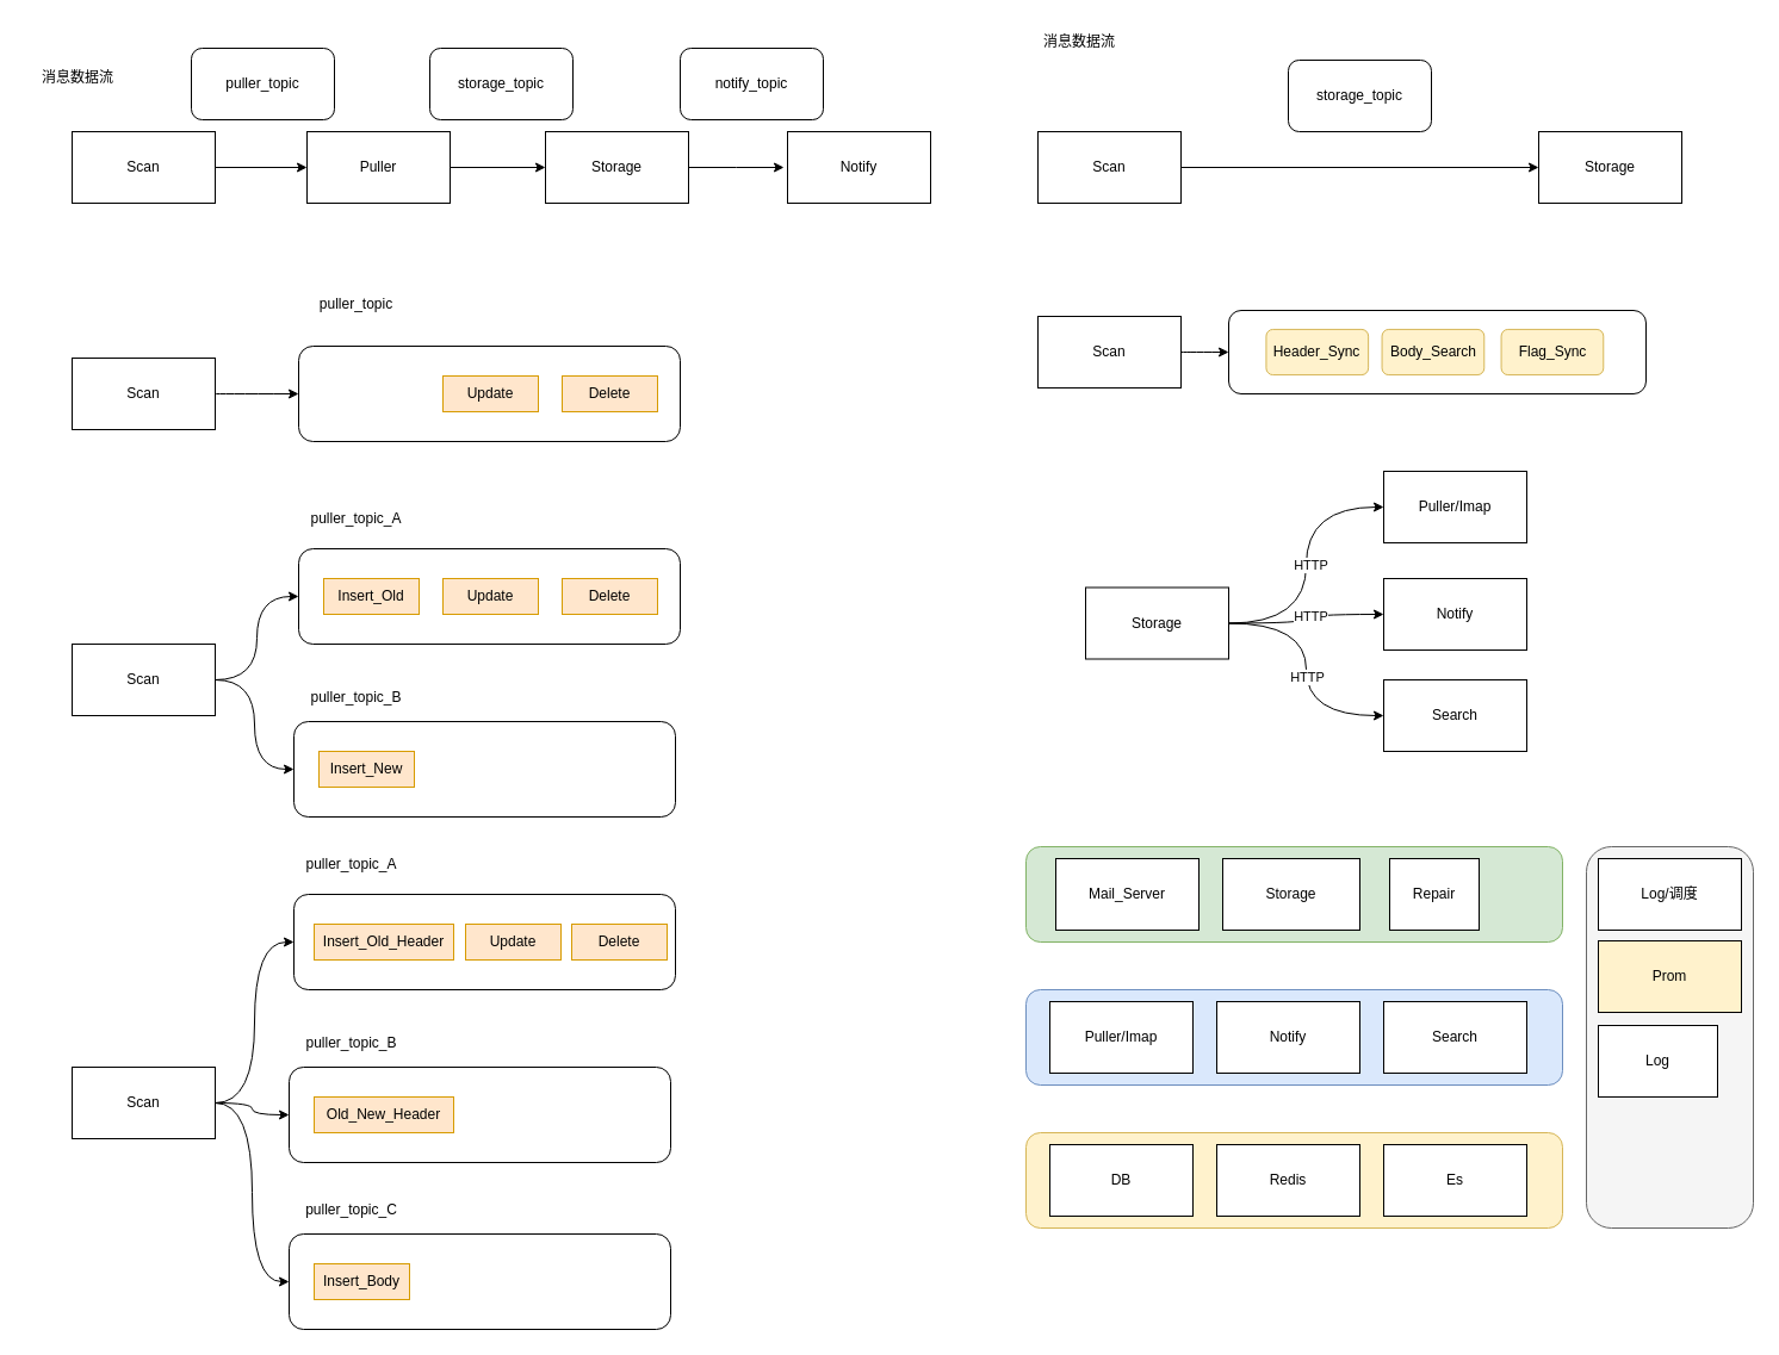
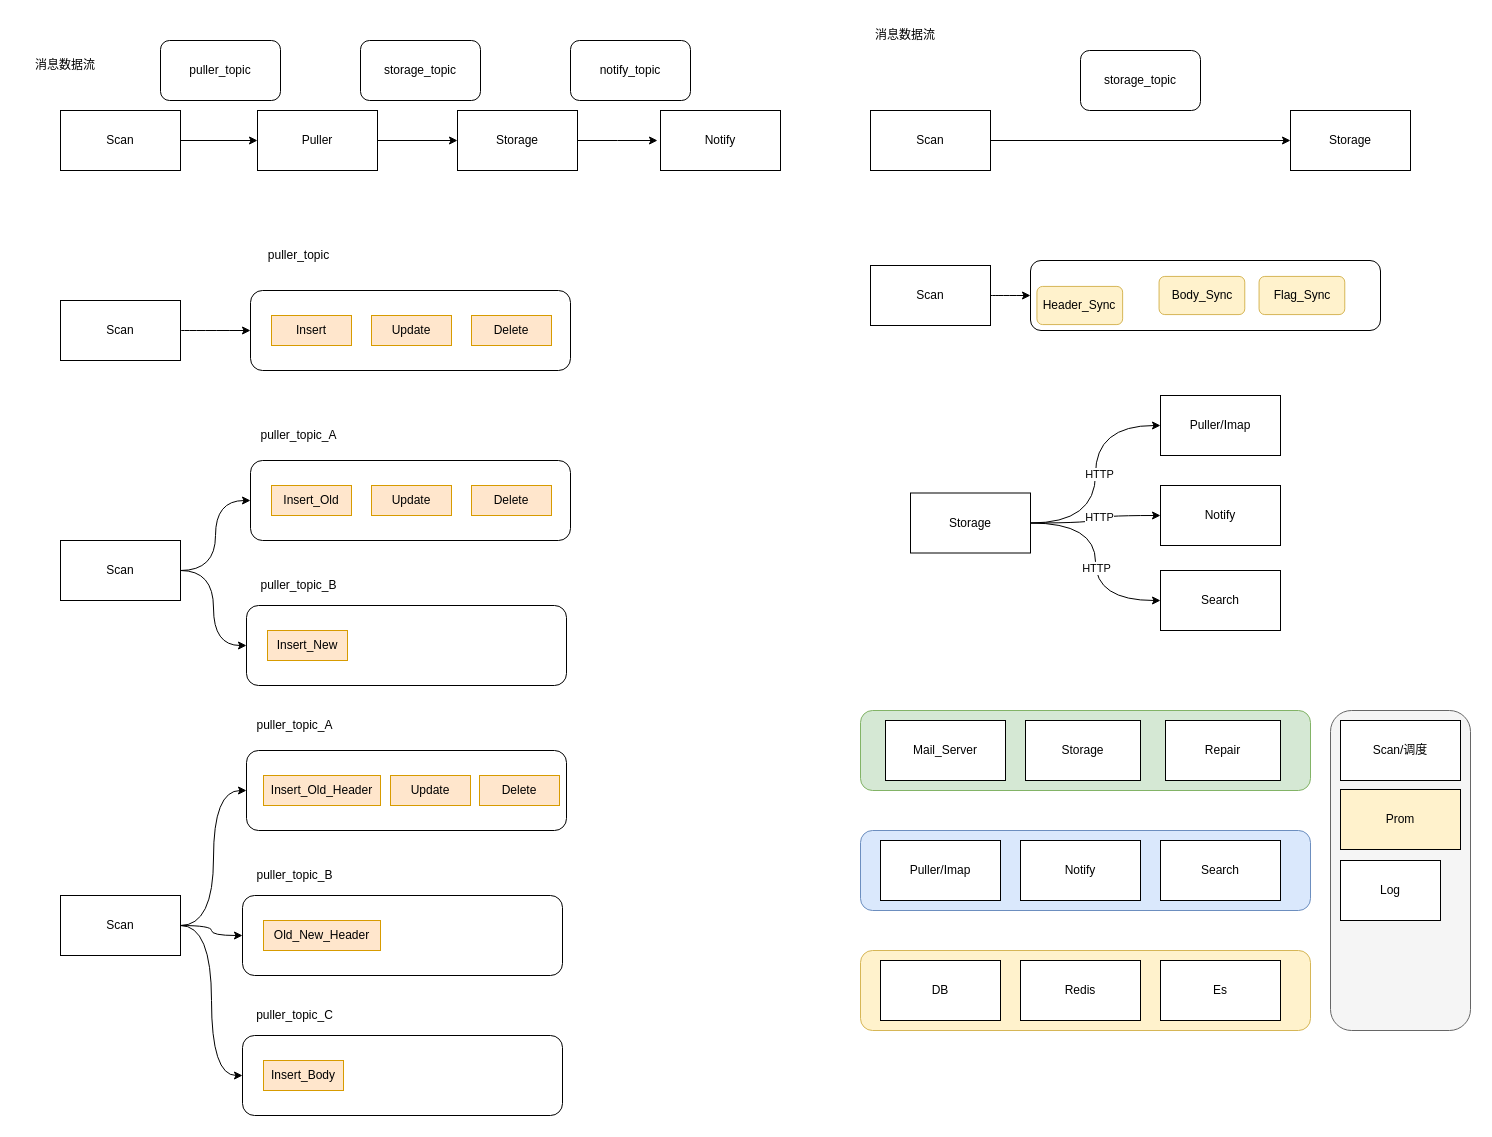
  <mxCell id="0" />
  <mxCell id="1" parent="0" />
  <mxCell id="2" value="" style="rounded=1;whiteSpace=wrap;html=1;fillColor=#f5f5f5;strokeColor=#666666;fontColor=#333333;" vertex="1" parent="1"><mxGeometry x="1330" y="710" width="140" height="320" as="geometry" /></mxCell>
  <mxCell id="3" value="" style="rounded=1;whiteSpace=wrap;html=1;fillColor=#d5e8d4;strokeColor=#82b366;" vertex="1" parent="1"><mxGeometry x="860" y="710" width="450" height="80" as="geometry" /></mxCell>
  <mxCell id="4" value="" style="rounded=1;whiteSpace=wrap;html=1;fillColor=#fff2cc;strokeColor=#d6b656;" vertex="1" parent="1"><mxGeometry x="860" y="950" width="450" height="80" as="geometry" /></mxCell>
  <mxCell id="5" value="" style="rounded=1;whiteSpace=wrap;html=1;fillColor=#dae8fc;strokeColor=#6c8ebf;" vertex="1" parent="1"><mxGeometry x="860" y="830" width="450" height="80" as="geometry" /></mxCell>
  <mxCell id="6" value="&lt;p&gt;&lt;br&gt;&lt;/p&gt;" style="rounded=1;whiteSpace=wrap;html=1;" vertex="1" parent="1"><mxGeometry x="250" y="290" width="320" height="80" as="geometry" /></mxCell>
  <mxCell id="7" value="" style="edgeStyle=orthogonalEdgeStyle;rounded=0;orthogonalLoop=1;jettySize=auto;html=1;" edge="1" parent="1" source="8" target="10"><mxGeometry relative="1" as="geometry" /></mxCell>
  <mxCell id="8" value="Scan" style="rounded=0;whiteSpace=wrap;html=1;" vertex="1" parent="1"><mxGeometry x="60" y="110" width="120" height="60" as="geometry" /></mxCell>
  <mxCell id="9" value="" style="edgeStyle=orthogonalEdgeStyle;rounded=0;orthogonalLoop=1;jettySize=auto;html=1;" edge="1" parent="1" source="10" target="12"><mxGeometry relative="1" as="geometry" /></mxCell>
  <mxCell id="10" value="Puller" style="rounded=0;whiteSpace=wrap;html=1;" vertex="1" parent="1"><mxGeometry x="257" y="110" width="120" height="60" as="geometry" /></mxCell>
  <mxCell id="11" value="" style="edgeStyle=orthogonalEdgeStyle;rounded=0;orthogonalLoop=1;jettySize=auto;html=1;" edge="1" parent="1" source="12"><mxGeometry relative="1" as="geometry"><mxPoint x="657" y="140" as="targetPoint" /></mxGeometry></mxCell>
  <mxCell id="12" value="Storage" style="whiteSpace=wrap;html=1;rounded=0;" vertex="1" parent="1"><mxGeometry x="457" y="110" width="120" height="60" as="geometry" /></mxCell>
  <mxCell id="13" value="Notify" style="rounded=0;whiteSpace=wrap;html=1;" vertex="1" parent="1"><mxGeometry x="660" y="110" width="120" height="60" as="geometry" /></mxCell>
  <mxCell id="14" style="edgeStyle=orthogonalEdgeStyle;curved=1;rounded=0;sketch=0;orthogonalLoop=1;jettySize=auto;html=1;exitX=1;exitY=0.5;exitDx=0;exitDy=0;entryX=0;entryY=0.5;entryDx=0;entryDy=0;" edge="1" parent="1" source="15" target="6"><mxGeometry relative="1" as="geometry" /></mxCell>
  <mxCell id="15" value="Scan" style="rounded=0;whiteSpace=wrap;html=1;" vertex="1" parent="1"><mxGeometry x="60" y="300" width="120" height="60" as="geometry" /></mxCell>
+ <mxCell id="16" value="Insert" style="rounded=0;whiteSpace=wrap;html=1;fillColor=#ffe6cc;strokeColor=#d79b00;" vertex="1" parent="1"><mxGeometry x="271" y="315" width="80" height="30" as="geometry" /></mxCell>
  <mxCell id="17" value="消息数据流" style="text;html=1;strokeColor=none;fillColor=none;align=center;verticalAlign=middle;whiteSpace=wrap;rounded=0;" vertex="1" parent="1"><mxGeometry x="20" y="50" width="90" height="30" as="geometry" /></mxCell>
  <mxCell id="18" value="puller_topic" style="rounded=1;whiteSpace=wrap;html=1;" vertex="1" parent="1"><mxGeometry x="160" y="40" width="120" height="60" as="geometry" /></mxCell>
  <mxCell id="19" value="storage_topic" style="rounded=1;whiteSpace=wrap;html=1;" vertex="1" parent="1"><mxGeometry x="360" y="40" width="120" height="60" as="geometry" /></mxCell>
  <mxCell id="20" value="notify_topic" style="rounded=1;whiteSpace=wrap;html=1;" vertex="1" parent="1"><mxGeometry x="570" y="40" width="120" height="60" as="geometry" /></mxCell>
  <mxCell id="21" value="Update" style="rounded=0;whiteSpace=wrap;html=1;fillColor=#ffe6cc;strokeColor=#d79b00;" vertex="1" parent="1"><mxGeometry x="371" y="315" width="80" height="30" as="geometry" /></mxCell>
  <mxCell id="22" value="Delete" style="rounded=0;whiteSpace=wrap;html=1;fillColor=#ffe6cc;strokeColor=#d79b00;" vertex="1" parent="1"><mxGeometry x="471" y="315" width="80" height="30" as="geometry" /></mxCell>
  <mxCell id="23" value="puller_topic" style="text;html=1;strokeColor=none;fillColor=none;align=center;verticalAlign=middle;whiteSpace=wrap;rounded=0;" vertex="1" parent="1"><mxGeometry x="257" y="240" width="83" height="30" as="geometry" /></mxCell>
  <mxCell id="24" value="&lt;p&gt;&lt;br&gt;&lt;/p&gt;" style="rounded=1;whiteSpace=wrap;html=1;" vertex="1" parent="1"><mxGeometry x="250" y="460" width="320" height="80" as="geometry" /></mxCell>
  <mxCell id="25" style="edgeStyle=orthogonalEdgeStyle;curved=1;rounded=0;sketch=0;orthogonalLoop=1;jettySize=auto;html=1;exitX=1;exitY=0.5;exitDx=0;exitDy=0;entryX=0;entryY=0.5;entryDx=0;entryDy=0;" edge="1" parent="1" source="27" target="24"><mxGeometry relative="1" as="geometry" /></mxCell>
  <mxCell id="26" style="edgeStyle=orthogonalEdgeStyle;curved=1;rounded=0;sketch=0;orthogonalLoop=1;jettySize=auto;html=1;exitX=1;exitY=0.5;exitDx=0;exitDy=0;entryX=0;entryY=0.5;entryDx=0;entryDy=0;" edge="1" parent="1" source="27" target="32"><mxGeometry relative="1" as="geometry" /></mxCell>
  <mxCell id="27" value="Scan" style="rounded=0;whiteSpace=wrap;html=1;" vertex="1" parent="1"><mxGeometry x="60" y="540" width="120" height="60" as="geometry" /></mxCell>
  <mxCell id="28" value="Insert_Old" style="rounded=0;whiteSpace=wrap;html=1;fillColor=#ffe6cc;strokeColor=#d79b00;" vertex="1" parent="1"><mxGeometry x="271" y="485" width="80" height="30" as="geometry" /></mxCell>
  <mxCell id="29" value="Update" style="rounded=0;whiteSpace=wrap;html=1;fillColor=#ffe6cc;strokeColor=#d79b00;" vertex="1" parent="1"><mxGeometry x="371" y="485" width="80" height="30" as="geometry" /></mxCell>
  <mxCell id="30" value="Delete" style="rounded=0;whiteSpace=wrap;html=1;fillColor=#ffe6cc;strokeColor=#d79b00;" vertex="1" parent="1"><mxGeometry x="471" y="485" width="80" height="30" as="geometry" /></mxCell>
  <mxCell id="31" value="puller_topic_A" style="text;html=1;strokeColor=none;fillColor=none;align=center;verticalAlign=middle;whiteSpace=wrap;rounded=0;" vertex="1" parent="1"><mxGeometry x="257" y="420" width="83" height="30" as="geometry" /></mxCell>
  <mxCell id="32" value="&lt;p&gt;&lt;br&gt;&lt;/p&gt;" style="rounded=1;whiteSpace=wrap;html=1;" vertex="1" parent="1"><mxGeometry x="246" y="605" width="320" height="80" as="geometry" /></mxCell>
  <mxCell id="33" value="Insert_New" style="rounded=0;whiteSpace=wrap;html=1;fillColor=#ffe6cc;strokeColor=#d79b00;" vertex="1" parent="1"><mxGeometry x="267" y="630" width="80" height="30" as="geometry" /></mxCell>
  <mxCell id="34" value="puller_topic_B" style="text;html=1;strokeColor=none;fillColor=none;align=center;verticalAlign=middle;whiteSpace=wrap;rounded=0;" vertex="1" parent="1"><mxGeometry x="257" y="570" width="83" height="30" as="geometry" /></mxCell>
  <mxCell id="35" value="&lt;p&gt;&lt;br&gt;&lt;/p&gt;" style="rounded=1;whiteSpace=wrap;html=1;" vertex="1" parent="1"><mxGeometry x="246" y="750" width="320" height="80" as="geometry" /></mxCell>
  <mxCell id="36" style="edgeStyle=orthogonalEdgeStyle;curved=1;rounded=0;sketch=0;orthogonalLoop=1;jettySize=auto;html=1;exitX=1;exitY=0.5;exitDx=0;exitDy=0;entryX=0;entryY=0.5;entryDx=0;entryDy=0;" edge="1" parent="1" source="39" target="35"><mxGeometry relative="1" as="geometry" /></mxCell>
  <mxCell id="37" style="edgeStyle=orthogonalEdgeStyle;curved=1;rounded=0;sketch=0;orthogonalLoop=1;jettySize=auto;html=1;exitX=1;exitY=0.5;exitDx=0;exitDy=0;entryX=0;entryY=0.5;entryDx=0;entryDy=0;" edge="1" parent="1" source="39" target="43"><mxGeometry relative="1" as="geometry" /></mxCell>
  <mxCell id="38" style="edgeStyle=orthogonalEdgeStyle;curved=1;rounded=0;sketch=0;orthogonalLoop=1;jettySize=auto;html=1;exitX=1;exitY=0.5;exitDx=0;exitDy=0;entryX=0;entryY=0.5;entryDx=0;entryDy=0;" edge="1" parent="1" source="39" target="46"><mxGeometry relative="1" as="geometry" /></mxCell>
  <mxCell id="39" value="Scan" style="rounded=0;whiteSpace=wrap;html=1;" vertex="1" parent="1"><mxGeometry x="60" y="895" width="120" height="60" as="geometry" /></mxCell>
  <mxCell id="40" value="Update" style="rounded=0;whiteSpace=wrap;html=1;fillColor=#ffe6cc;strokeColor=#d79b00;" vertex="1" parent="1"><mxGeometry x="390" y="775" width="80" height="30" as="geometry" /></mxCell>
  <mxCell id="41" value="Delete" style="rounded=0;whiteSpace=wrap;html=1;fillColor=#ffe6cc;strokeColor=#d79b00;" vertex="1" parent="1"><mxGeometry x="479" y="775" width="80" height="30" as="geometry" /></mxCell>
  <mxCell id="42" value="puller_topic_A" style="text;html=1;strokeColor=none;fillColor=none;align=center;verticalAlign=middle;whiteSpace=wrap;rounded=0;" vertex="1" parent="1"><mxGeometry x="253" y="710" width="83" height="30" as="geometry" /></mxCell>
  <mxCell id="43" value="&lt;p&gt;&lt;br&gt;&lt;/p&gt;" style="rounded=1;whiteSpace=wrap;html=1;" vertex="1" parent="1"><mxGeometry x="242" y="895" width="320" height="80" as="geometry" /></mxCell>
  <mxCell id="44" value="Old_New_Header" style="rounded=0;whiteSpace=wrap;html=1;fillColor=#ffe6cc;strokeColor=#d79b00;" vertex="1" parent="1"><mxGeometry x="263" y="920" width="117" height="30" as="geometry" /></mxCell>
  <mxCell id="45" value="puller_topic_B" style="text;html=1;strokeColor=none;fillColor=none;align=center;verticalAlign=middle;whiteSpace=wrap;rounded=0;" vertex="1" parent="1"><mxGeometry x="253" y="860" width="83" height="30" as="geometry" /></mxCell>
  <mxCell id="46" value="&lt;p&gt;&lt;br&gt;&lt;/p&gt;" style="rounded=1;whiteSpace=wrap;html=1;" vertex="1" parent="1"><mxGeometry x="242" y="1035" width="320" height="80" as="geometry" /></mxCell>
  <mxCell id="47" value="Insert_Body" style="rounded=0;whiteSpace=wrap;html=1;fillColor=#ffe6cc;strokeColor=#d79b00;" vertex="1" parent="1"><mxGeometry x="263" y="1060" width="80" height="30" as="geometry" /></mxCell>
  <mxCell id="48" value="puller_topic_C" style="text;html=1;strokeColor=none;fillColor=none;align=center;verticalAlign=middle;whiteSpace=wrap;rounded=0;" vertex="1" parent="1"><mxGeometry x="253" y="1000" width="83" height="30" as="geometry" /></mxCell>
  <mxCell id="49" value="Insert_Old_Header" style="rounded=0;whiteSpace=wrap;html=1;fillColor=#ffe6cc;strokeColor=#d79b00;" vertex="1" parent="1"><mxGeometry x="263" y="775" width="117" height="30" as="geometry" /></mxCell>
  <mxCell id="50" value="" style="edgeStyle=orthogonalEdgeStyle;rounded=0;orthogonalLoop=1;jettySize=auto;html=1;entryX=0;entryY=0.5;entryDx=0;entryDy=0;" edge="1" parent="1" source="51" target="52"><mxGeometry relative="1" as="geometry"><mxPoint x="1067" y="140" as="targetPoint" /></mxGeometry></mxCell>
  <mxCell id="51" value="Scan" style="rounded=0;whiteSpace=wrap;html=1;" vertex="1" parent="1"><mxGeometry x="870" y="110" width="120" height="60" as="geometry" /></mxCell>
  <mxCell id="52" value="Storage" style="whiteSpace=wrap;html=1;rounded=0;" vertex="1" parent="1"><mxGeometry x="1290" y="110" width="120" height="60" as="geometry" /></mxCell>
  <mxCell id="53" value="Notify" style="rounded=0;whiteSpace=wrap;html=1;" vertex="1" parent="1"><mxGeometry x="1020" y="840" width="120" height="60" as="geometry" /></mxCell>
  <mxCell id="54" value="消息数据流" style="text;html=1;strokeColor=none;fillColor=none;align=center;verticalAlign=middle;whiteSpace=wrap;rounded=0;" vertex="1" parent="1"><mxGeometry x="860" y="20" width="90" height="30" as="geometry" /></mxCell>
  <mxCell id="55" value="storage_topic" style="rounded=1;whiteSpace=wrap;html=1;" vertex="1" parent="1"><mxGeometry x="1080" y="50" width="120" height="60" as="geometry" /></mxCell>
  <mxCell id="56" value="Puller/Imap" style="whiteSpace=wrap;html=1;rounded=0;" vertex="1" parent="1"><mxGeometry x="880" y="840" width="120" height="60" as="geometry" /></mxCell>
  <mxCell id="57" value="Search" style="rounded=0;whiteSpace=wrap;html=1;" vertex="1" parent="1"><mxGeometry x="1160" y="840" width="120" height="60" as="geometry" /></mxCell>
  <mxCell id="58" style="edgeStyle=orthogonalEdgeStyle;curved=1;rounded=0;sketch=0;orthogonalLoop=1;jettySize=auto;html=1;exitX=1;exitY=0.5;exitDx=0;exitDy=0;entryX=0;entryY=0.5;entryDx=0;entryDy=0;" edge="1" parent="1" source="59" target="61"><mxGeometry relative="1" as="geometry" /></mxCell>
  <mxCell id="59" value="Scan" style="rounded=0;whiteSpace=wrap;html=1;" vertex="1" parent="1"><mxGeometry x="870" y="265" width="120" height="60" as="geometry" /></mxCell>
  <mxCell id="60" value="" style="group" vertex="1" connectable="0" parent="1"><mxGeometry x="1030" y="260" width="350" height="70" as="geometry" /></mxCell>
  <mxCell id="61" value="" style="rounded=1;whiteSpace=wrap;html=1;" vertex="1" parent="60"><mxGeometry width="350" height="70" as="geometry" /></mxCell>
- <mxCell id="62" value="Header_Sync" style="rounded=1;whiteSpace=wrap;html=1;fillColor=#fff2cc;strokeColor=#d6b656;" vertex="1" parent="60"><mxGeometry x="31.429" y="15.909" width="85.714" height="38.182" as="geometry" /></mxCell>
- <mxCell id="63" value="Body_Search" style="rounded=1;whiteSpace=wrap;html=1;fillColor=#fff2cc;strokeColor=#d6b656;" vertex="1" parent="60"><mxGeometry x="128.571" y="15.909" width="85.714" height="38.182" as="geometry" /></mxCell>
+ <mxCell id="62" value="Header_Sync" style="rounded=1;whiteSpace=wrap;html=1;fillColor=#fff2cc;strokeColor=#d6b656;" vertex="1" parent="60"><mxGeometry x="6.429" y="25.909" width="85.714" height="38.182" as="geometry" /></mxCell>
+ <mxCell id="63" value="Body_Sync" style="rounded=1;whiteSpace=wrap;html=1;fillColor=#fff2cc;strokeColor=#d6b656;" vertex="1" parent="60"><mxGeometry x="128.571" y="15.909" width="85.714" height="38.182" as="geometry" /></mxCell>
  <mxCell id="64" value="Flag_Sync" style="rounded=1;whiteSpace=wrap;html=1;fillColor=#fff2cc;strokeColor=#d6b656;" vertex="1" parent="60"><mxGeometry x="228.571" y="15.909" width="85.714" height="38.182" as="geometry" /></mxCell>
  <mxCell id="65" value="Mail_Server" style="rounded=0;whiteSpace=wrap;html=1;" vertex="1" parent="1"><mxGeometry x="885" y="720" width="120" height="60" as="geometry" /></mxCell>
  <mxCell id="66" value="Storage" style="rounded=0;whiteSpace=wrap;html=1;" vertex="1" parent="1"><mxGeometry x="1025" y="720" width="115" height="60" as="geometry" /></mxCell>
  <mxCell id="67" value="DB" style="rounded=0;whiteSpace=wrap;html=1;" vertex="1" parent="1"><mxGeometry x="880" y="960" width="120" height="60" as="geometry" /></mxCell>
  <mxCell id="68" value="Redis" style="rounded=0;whiteSpace=wrap;html=1;" vertex="1" parent="1"><mxGeometry x="1020" y="960" width="120" height="60" as="geometry" /></mxCell>
  <mxCell id="69" value="Es" style="rounded=0;whiteSpace=wrap;html=1;" vertex="1" parent="1"><mxGeometry x="1160" y="960" width="120" height="60" as="geometry" /></mxCell>
- <mxCell id="70" value="Log/调度" style="rounded=0;whiteSpace=wrap;html=1;" vertex="1" parent="1"><mxGeometry x="1340" y="720" width="120" height="60" as="geometry" /></mxCell>
+ <mxCell id="70" value="Scan/调度" style="rounded=0;whiteSpace=wrap;html=1;" vertex="1" parent="1"><mxGeometry x="1340" y="720" width="120" height="60" as="geometry" /></mxCell>
  <mxCell id="71" value="Prom" style="rounded=0;whiteSpace=wrap;html=1;fillColor=#fff2cc;" vertex="1" parent="1"><mxGeometry x="1340" y="789" width="120" height="60" as="geometry" /></mxCell>
  <mxCell id="72" value="Log" style="rounded=0;whiteSpace=wrap;html=1;" vertex="1" parent="1"><mxGeometry x="1340" y="860" width="100" height="60" as="geometry" /></mxCell>
- <mxCell id="73" value="Repair" style="rounded=0;whiteSpace=wrap;html=1;" vertex="1" parent="1"><mxGeometry x="1165" y="720" width="75" height="60" as="geometry" /></mxCell>
+ <mxCell id="73" value="Repair" style="rounded=0;whiteSpace=wrap;html=1;" vertex="1" parent="1"><mxGeometry x="1165" y="720" width="115" height="60" as="geometry" /></mxCell>
  <mxCell id="74" style="edgeStyle=orthogonalEdgeStyle;curved=1;rounded=0;sketch=0;orthogonalLoop=1;jettySize=auto;html=1;entryX=0;entryY=0.5;entryDx=0;entryDy=0;" edge="1" parent="1" source="80" target="81"><mxGeometry relative="1" as="geometry" /></mxCell>
  <mxCell id="75" value="HTTP" style="edgeLabel;html=1;align=center;verticalAlign=middle;resizable=0;points=[];" vertex="1" connectable="0" parent="74"><mxGeometry x="0.015" y="-2" relative="1" as="geometry"><mxPoint x="1" y="1" as="offset" /></mxGeometry></mxCell>
  <mxCell id="76" style="edgeStyle=orthogonalEdgeStyle;curved=1;rounded=0;sketch=0;orthogonalLoop=1;jettySize=auto;html=1;exitX=1;exitY=0.5;exitDx=0;exitDy=0;" edge="1" parent="1" source="80" target="82"><mxGeometry relative="1" as="geometry" /></mxCell>
  <mxCell id="77" value="HTTP" style="edgeLabel;html=1;align=center;verticalAlign=middle;resizable=0;points=[];" vertex="1" connectable="0" parent="76"><mxGeometry x="0.105" y="-1" relative="1" as="geometry"><mxPoint as="offset" /></mxGeometry></mxCell>
  <mxCell id="78" style="edgeStyle=orthogonalEdgeStyle;curved=1;rounded=0;sketch=0;orthogonalLoop=1;jettySize=auto;html=1;exitX=1;exitY=0.5;exitDx=0;exitDy=0;entryX=0;entryY=0.5;entryDx=0;entryDy=0;" edge="1" parent="1" source="80" target="83"><mxGeometry relative="1" as="geometry" /></mxCell>
  <mxCell id="79" value="HTTP" style="edgeLabel;html=1;align=center;verticalAlign=middle;resizable=0;points=[];" vertex="1" connectable="0" parent="78"><mxGeometry x="0.055" relative="1" as="geometry"><mxPoint y="1" as="offset" /></mxGeometry></mxCell>
  <mxCell id="80" value="Storage" style="rounded=0;whiteSpace=wrap;html=1;" vertex="1" parent="1"><mxGeometry x="910" y="492.5" width="120" height="60" as="geometry" /></mxCell>
  <mxCell id="81" value="Puller/Imap" style="whiteSpace=wrap;html=1;rounded=0;" vertex="1" parent="1"><mxGeometry x="1160" y="395" width="120" height="60" as="geometry" /></mxCell>
  <mxCell id="82" value="Notify" style="rounded=0;whiteSpace=wrap;html=1;" vertex="1" parent="1"><mxGeometry x="1160" y="485" width="120" height="60" as="geometry" /></mxCell>
  <mxCell id="83" value="Search" style="rounded=0;whiteSpace=wrap;html=1;" vertex="1" parent="1"><mxGeometry x="1160" y="570" width="120" height="60" as="geometry" /></mxCell>
